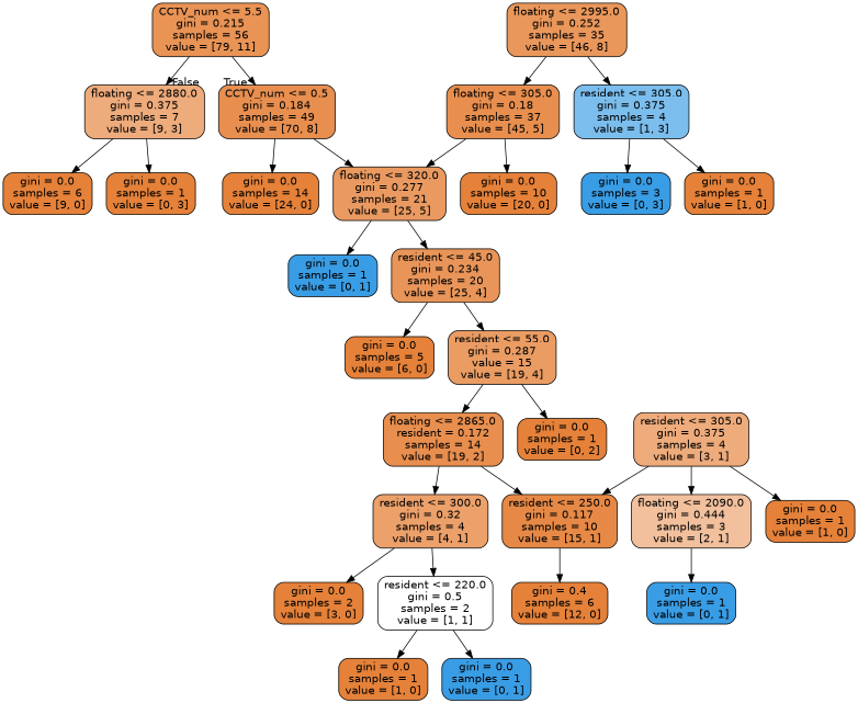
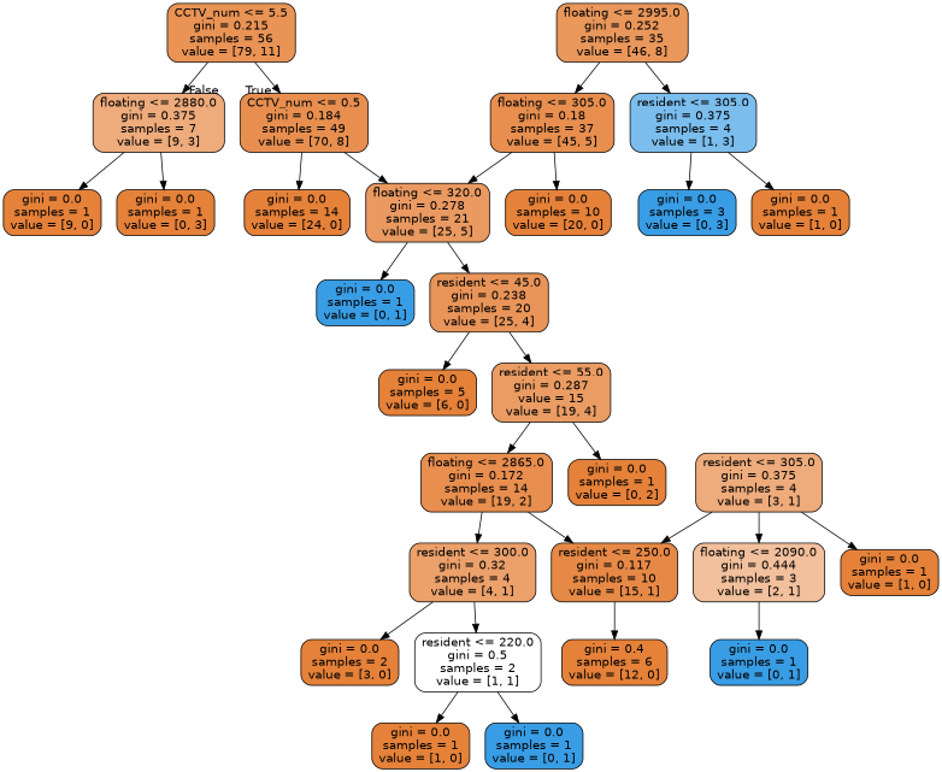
  digraph {
    node [color=black fillcolor="#e58139" fontname=helvetica shape=box style="filled, rounded"]
    edge [fontname=helvetica]
    n1 [fillcolor="#e99355" label="CCTV_num <= 5.5\ngini = 0.215\nsamples = 56\nvalue = [79, 11]"]
    n2 [fillcolor="#e88f50" label="CCTV_num <= 0.5\ngini = 0.184\nsamples = 49\nvalue = [70, 8]"]
    n3 [fillcolor="#eeab7b" label="floating <= 2880.0\ngini = 0.375\nsamples = 7\nvalue = [9, 3]"]
    n4 [label="gini = 0.0\nsamples = 14\nvalue = [24, 0]"]
-   n5 [fillcolor="#ea9a61" label="floating <= 320.0\ngini = 0.277\nsamples = 21\nvalue = [25, 5]"]
-   n6 [label="gini = 0.0\nsamples = 6\nvalue = [9, 0]"]
+   n5 [fillcolor="#ea9a61" label="floating <= 320.0\ngini = 0.278\nsamples = 21\nvalue = [25, 5]"]
+   n6 [label="gini = 0.0\nsamples = 1\nvalue = [9, 0]"]
    n7 [label="gini = 0.0\nsamples = 1\nvalue = [0, 3]"]
    n8 [fillcolor="#ea975b" label="floating <= 2995.0\ngini = 0.252\nsamples = 35\nvalue = [46, 8]"]
    n9 [fillcolor="#e88f4f" label="floating <= 305.0\ngini = 0.18\nsamples = 37\nvalue = [45, 5]"]
    n10 [fillcolor="#7bbeee" label="resident <= 305.0\ngini = 0.375\nsamples = 4\nvalue = [1, 3]"]
    n11 [label="gini = 0.0\nsamples = 10\nvalue = [20, 0]"]
    n12 [label="gini = 0.0\nsamples = 1\nvalue = [1, 0]"]
    n13 [fillcolor="#399de5" label="gini = 0.0\nsamples = 3\nvalue = [0, 3]"]
    n14 [fillcolor="#399de5" label="gini = 0.0\nsamples = 1\nvalue = [0, 1]"]
-   n15 [fillcolor="#e99559" label="resident <= 45.0\ngini = 0.234\nsamples = 20\nvalue = [25, 4]"]
+   n15 [fillcolor="#e99559" label="resident <= 45.0\ngini = 0.238\nsamples = 20\nvalue = [25, 4]"]
    n16 [label="gini = 0.0\nsamples = 5\nvalue = [6, 0]"]
    n17 [fillcolor="#ea9c63" label="resident <= 55.0\ngini = 0.287\nvalue = 15\nvalue = [19, 4]"]
    n18 [label="gini = 0.0\nsamples = 1\nvalue = [0, 2]"]
-   n19 [fillcolor="#e88e4e" label="floating <= 2865.0\nresident = 0.172\nsamples = 14\nvalue = [19, 2]"]
+   n19 [fillcolor="#e88e4e" label="floating <= 2865.0\ngini = 0.172\nsamples = 14\nvalue = [19, 2]"]
    n20 [fillcolor="#e78946" label="resident <= 250.0\ngini = 0.117\nsamples = 10\nvalue = [15, 1]"]
    n21 [fillcolor="#eca06a" label="resident <= 300.0\ngini = 0.32\nsamples = 4\nvalue = [4, 1]"]
    n22 [label="gini = 0.4\nsamples = 6\nvalue = [12, 0]"]
    n23 [fillcolor="#ffffff" label="resident <= 220.0\ngini = 0.5\nsamples = 2\nvalue = [1, 1]"]
    n24 [label="gini = 0.0\nsamples = 2\nvalue = [3, 0]"]
    n25 [fillcolor="#eeab7b" label="resident <= 305.0\ngini = 0.375\nsamples = 4\nvalue = [3, 1]"]
    n26 [fillcolor="#f2c09c" label="floating <= 2090.0\ngini = 0.444\nsamples = 3\nvalue = [2, 1]"]
    n27 [label="gini = 0.0\nsamples = 1\nvalue = [1, 0]"]
    n28 [fillcolor="#399de5" label="gini = 0.0\nsamples = 1\nvalue = [0, 1]"]
    n29 [label="gini = 0.0\nsamples = 1\nvalue = [1, 0]"]
    n30 [fillcolor="#399de5" label="gini = 0.0\nsamples = 1\nvalue = [0, 1]"]
    n1 -> n2 [headlabel=True labelangle=45 labeldistance=2.5]
    n1 -> n3 [headlabel=False labelangle=-45 labeldistance=2.5]
    n2 -> n4
    n2 -> n5
    n3 -> n6
    n3 -> n7
    n5 -> n14
    n5 -> n15
    n8 -> n9
    n8 -> n10
    n9 -> n5
    n9 -> n11
    n10 -> n12
    n10 -> n13
    n15 -> n16
    n15 -> n17
    n17 -> n18
    n17 -> n19
    n19 -> n20
    n19 -> n21
    n20 -> n22
    n21 -> n23
    n21 -> n24
    n23 -> n29
    n23 -> n30
    n25 -> n20
    n25 -> n26
    n25 -> n27
    n26 -> n28
  }
